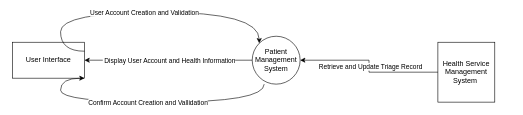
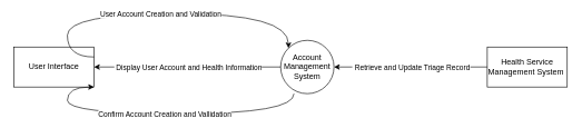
  <mxCell id="0" />
  <mxCell id="1" parent="0" />
- <mxCell id="2" value="Patient Management System" style="ellipse;whiteSpace=wrap;html=1;aspect=fixed;" vertex="1" parent="1"><mxGeometry x="420" y="60" width="80" height="80" as="geometry" /></mxCell>
+ <mxCell id="2" value="Account Management System" style="ellipse;whiteSpace=wrap;html=1;aspect=fixed;" vertex="1" parent="1"><mxGeometry x="420" y="60" width="80" height="80" as="geometry" /></mxCell>
  <mxCell id="3" value="User Interface" style="rounded=0;whiteSpace=wrap;html=1;" vertex="1" parent="1"><mxGeometry x="20" y="70" width="120" height="60" as="geometry" /></mxCell>
- <mxCell id="4" value="Health Service Management System&amp;nbsp;" style="rounded=0;whiteSpace=wrap;html=1;" vertex="1" parent="1"><mxGeometry x="730" y="70" width="95" height="100" as="geometry" /></mxCell>
+ <mxCell id="4" value="Health Service Management System&amp;nbsp;" style="rounded=0;whiteSpace=wrap;html=1;" vertex="1" parent="1"><mxGeometry x="730" y="70" width="120" height="60" as="geometry" /></mxCell>
  <mxCell id="5" value="" style="endArrow=classic;html=1;edgeStyle=orthogonalEdgeStyle;exitX=1;exitY=0.25;exitDx=0;exitDy=0;entryX=0;entryY=0;entryDx=0;entryDy=0;curved=1;" edge="1" parent="1" source="3" target="2"><mxGeometry relative="1" as="geometry"><mxPoint x="410" y="180" as="sourcePoint" /><mxPoint x="510" y="180" as="targetPoint" /><Array as="points"><mxPoint x="100" y="20" /><mxPoint x="432" y="20" /></Array></mxGeometry></mxCell>
  <mxCell id="6" value="User Account Creation and Validation" style="edgeLabel;resizable=0;html=1;align=center;verticalAlign=middle;" connectable="0" vertex="1" parent="5"><mxGeometry relative="1" as="geometry" /></mxCell>
  <mxCell id="7" value="" style="endArrow=classic;html=1;edgeStyle=orthogonalEdgeStyle;entryX=1;entryY=1;entryDx=0;entryDy=0;curved=1;" edge="1" parent="1" target="3"><mxGeometry relative="1" as="geometry"><mxPoint x="440" y="140" as="sourcePoint" /><mxPoint x="310" y="220" as="targetPoint" /><Array as="points"><mxPoint x="440" y="170" /><mxPoint x="100" y="170" /></Array></mxGeometry></mxCell>
  <mxCell id="8" value="Confirm Account Creation and Vallidation" style="edgeLabel;resizable=0;html=1;align=center;verticalAlign=middle;" connectable="0" vertex="1" parent="7"><mxGeometry relative="1" as="geometry" /></mxCell>
  <mxCell id="9" value="" style="endArrow=classic;html=1;rounded=0;edgeStyle=orthogonalEdgeStyle;entryX=1;entryY=0.5;entryDx=0;entryDy=0;exitX=0;exitY=0.5;exitDx=0;exitDy=0;" edge="1" parent="1" source="2" target="3"><mxGeometry relative="1" as="geometry"><mxPoint x="410" y="180" as="sourcePoint" /><mxPoint x="360" y="230" as="targetPoint" /></mxGeometry></mxCell>
  <mxCell id="10" value="&amp;nbsp;Display User Account and Health Information" style="edgeLabel;resizable=0;html=1;align=center;verticalAlign=middle;" connectable="0" vertex="1" parent="9"><mxGeometry relative="1" as="geometry" /></mxCell>
  <mxCell id="11" value="" style="endArrow=classic;html=1;rounded=0;edgeStyle=orthogonalEdgeStyle;entryX=1;entryY=0.5;entryDx=0;entryDy=0;exitX=0;exitY=0.5;exitDx=0;exitDy=0;" edge="1" parent="1" source="4" target="2"><mxGeometry relative="1" as="geometry"><mxPoint x="410" y="180" as="sourcePoint" /><mxPoint x="510" y="180" as="targetPoint" /></mxGeometry></mxCell>
  <mxCell id="12" value="&amp;nbsp;Retrieve and Update Triage Record" style="edgeLabel;resizable=0;html=1;align=center;verticalAlign=middle;" connectable="0" vertex="1" parent="11"><mxGeometry relative="1" as="geometry" /></mxCell>
